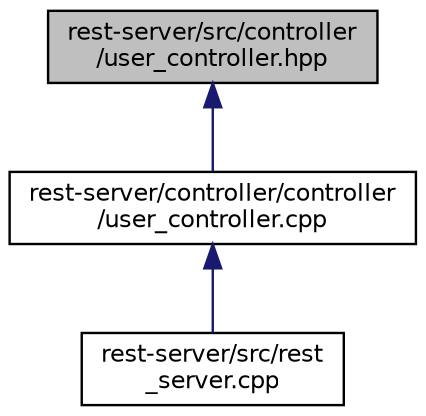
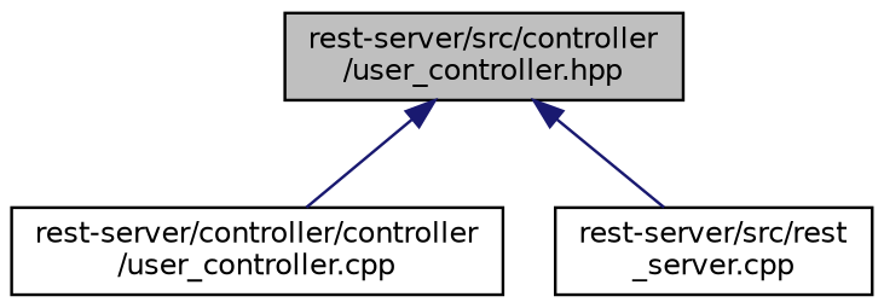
  digraph {
    node [color=black fillcolor=white fontname=Helvetica fontsize=10 shape=record style=filled]
    edge [color=midnightblue dir=back fontname=Helvetica fontsize=10 labelfontname=Helvetica labelfontsize=10 style=solid]
    n1 [fillcolor=grey75 fontcolor=black height=0.2 label="rest-server/src/controller\l/user_controller.hpp" width=0.4]
    n2 [height=0.2 label="rest-server/controller/controller\l/user_controller.cpp" width=0.4]
    n3 [height=0.2 label="rest-server/src/rest\l_server.cpp" width=0.4]
    n1 -> n2
-   n2 -> n3
+   n1 -> n3
  }
